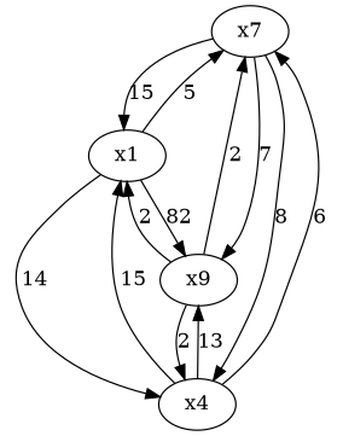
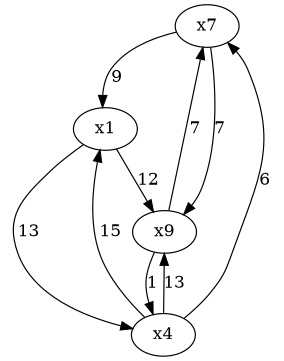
  digraph {
    n1 [label=x7]
    x1
    n3 [label=x4]
    n4 [label=x9]
-   n1 -> x1 [label=15]
-   n1 -> n3 [label=8]
+   n1 -> x1 [label=9]
    n1 -> n4 [label=7]
-   x1 -> n1 [label=5]
-   x1 -> n3 [label=14]
-   x1 -> n4 [label=82]
+   x1 -> n3 [label=13]
+   x1 -> n4 [label=12]
    n3 -> n1 [label=6]
    n3 -> x1 [label=15]
    n3 -> n4 [label=13]
-   n4 -> n1 [label=2]
-   n4 -> x1 [label=2]
-   n4 -> n3 [label=2]
+   n4 -> n1 [label=7]
+   n4 -> n3 [label=1]
  }
